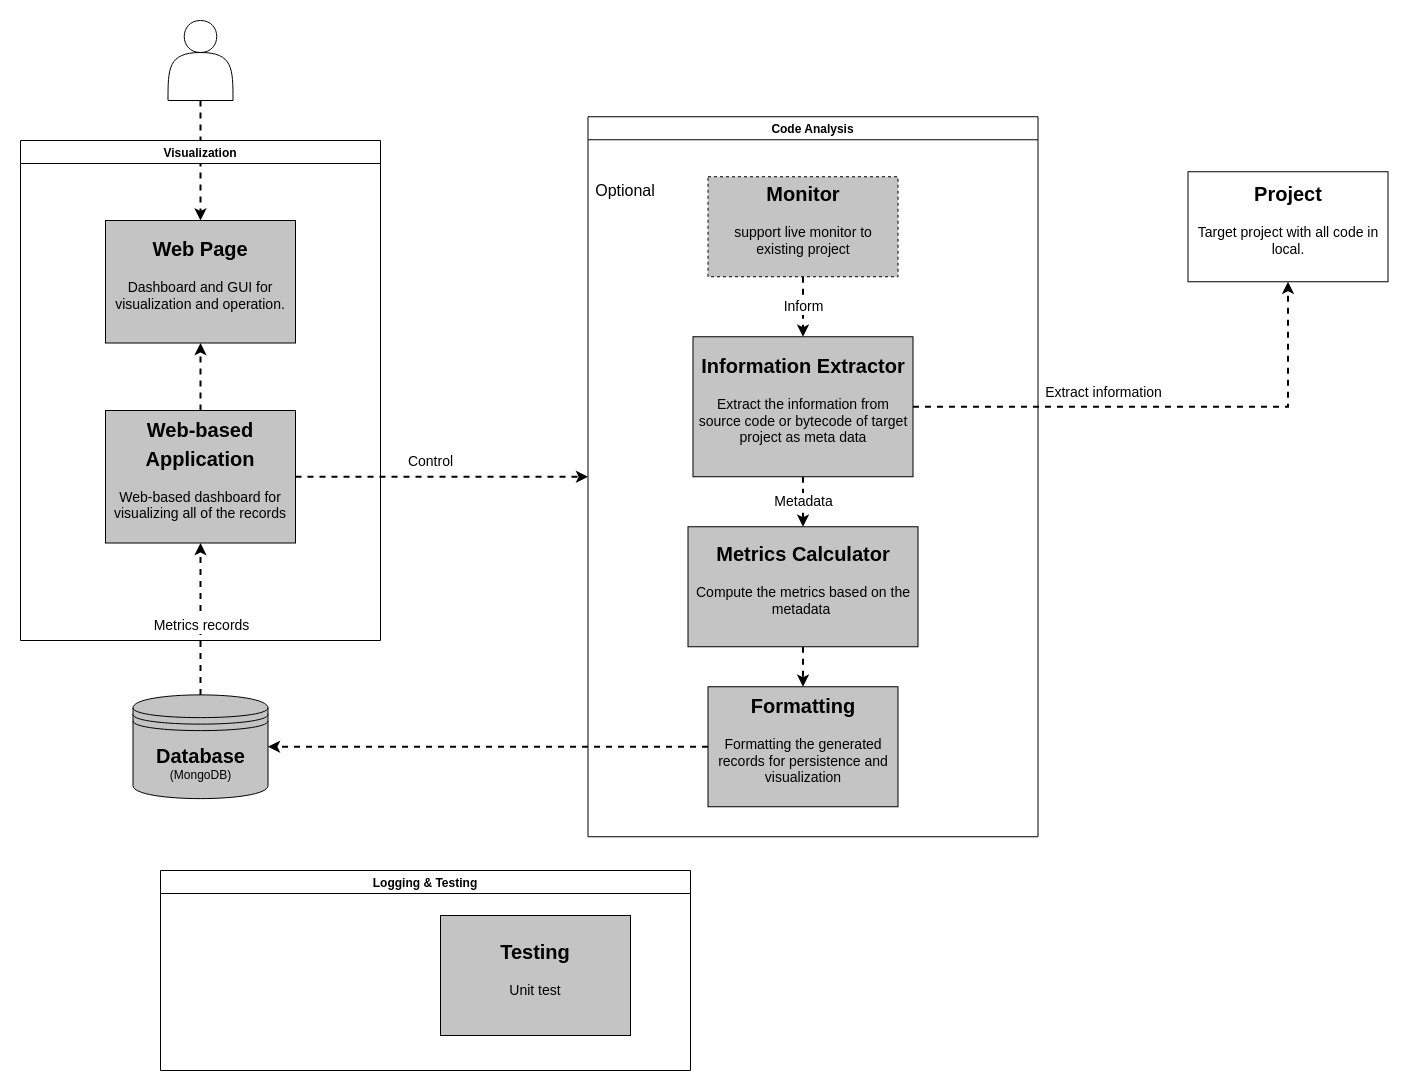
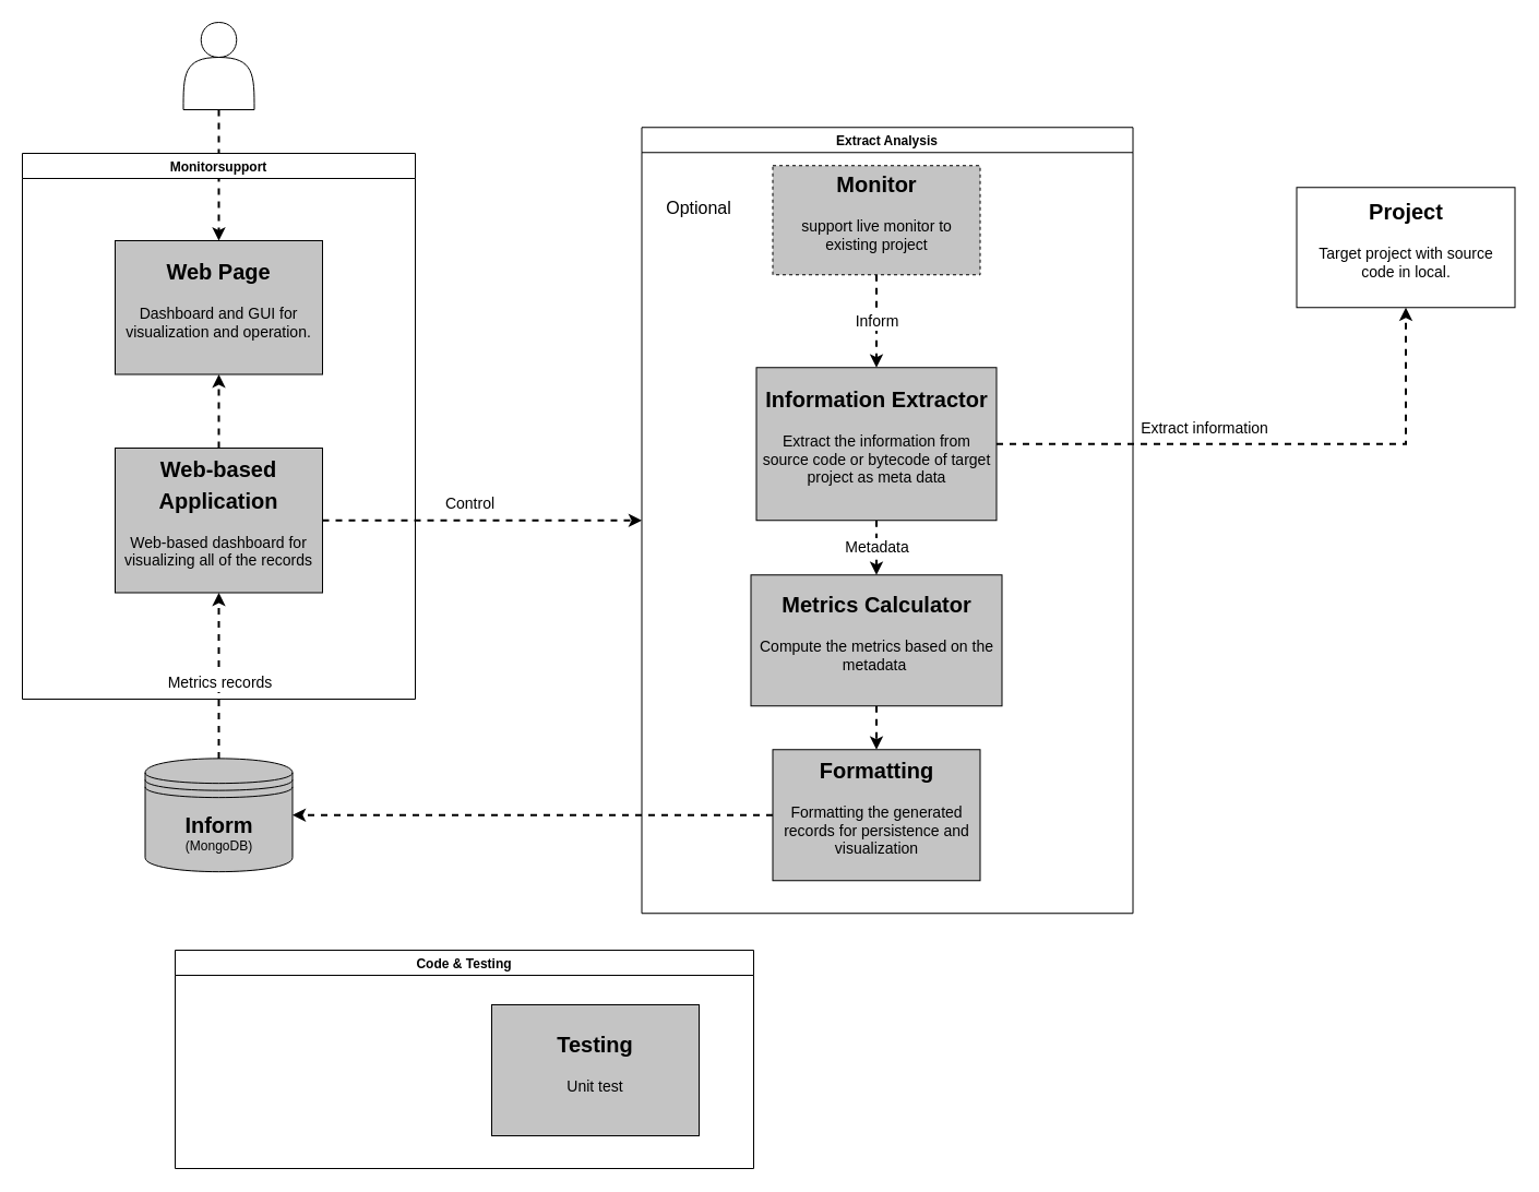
  <mxCell id="0" />
  <mxCell id="1" parent="0" />
  <mxCell id="2" style="rounded=0;orthogonalLoop=1;jettySize=auto;html=1;exitX=0.5;exitY=1;exitDx=0;exitDy=0;entryX=0.5;entryY=0;entryDx=0;entryDy=0;dashed=1;strokeWidth=2;horizontal=1;" parent="1" source="3" target="12" edge="1"><mxGeometry relative="1" as="geometry" /></mxCell>
  <mxCell id="3" value="" style="shape=actor;whiteSpace=wrap;html=1;strokeColor=#000000;horizontal=1;" parent="1" vertex="1"><mxGeometry x="167.5" y="20" width="65" height="80" as="geometry" /></mxCell>
- <mxCell id="4" value="&lt;h1&gt;&lt;font style=&quot;font-size: 20px&quot;&gt;Project&lt;/font&gt;&lt;/h1&gt;&lt;p&gt;&lt;font style=&quot;font-size: 14px&quot;&gt;Target project with all code in local.&lt;/font&gt;&lt;/p&gt;" style="text;html=1;strokeColor=#000000;fillColor=#ffffff;spacing=5;spacingTop=-20;whiteSpace=wrap;overflow=hidden;rounded=0;verticalAlign=middle;horizontal=1;align=center;labelPosition=center;verticalLabelPosition=middle;" parent="1" vertex="1"><mxGeometry x="1187.5" y="171.25" width="200" height="110" as="geometry" /></mxCell>
+ <mxCell id="4" value="&lt;h1&gt;&lt;font style=&quot;font-size: 20px&quot;&gt;Project&lt;/font&gt;&lt;/h1&gt;&lt;p&gt;&lt;font style=&quot;font-size: 14px&quot;&gt;Target project with source code in local.&lt;/font&gt;&lt;/p&gt;" style="text;html=1;strokeColor=#000000;fillColor=#ffffff;spacing=5;spacingTop=-20;whiteSpace=wrap;overflow=hidden;rounded=0;verticalAlign=middle;horizontal=1;align=center;labelPosition=center;verticalLabelPosition=middle;" parent="1" vertex="1"><mxGeometry x="1187.5" y="171.25" width="200" height="110" as="geometry" /></mxCell>
  <mxCell id="5" style="edgeStyle=orthogonalEdgeStyle;rounded=0;orthogonalLoop=1;jettySize=auto;html=1;entryX=0.5;entryY=1;entryDx=0;entryDy=0;dashed=1;strokeWidth=2;horizontal=1;" parent="1" source="27" target="11" edge="1"><mxGeometry relative="1" as="geometry" /></mxCell>
  <mxCell id="6" value="Metrics records" style="edgeLabel;html=1;align=center;verticalAlign=middle;resizable=0;points=[];fontSize=14;" parent="5" vertex="1" connectable="0"><mxGeometry x="-0.05" y="-70" relative="1" as="geometry"><mxPoint x="-70" y="1.75" as="offset" /></mxGeometry></mxCell>
  <mxCell id="7" style="edgeStyle=none;rounded=0;orthogonalLoop=1;jettySize=auto;html=1;exitX=0.5;exitY=1;exitDx=0;exitDy=0;shadow=0;dashed=1;dashPattern=1 1;strokeWidth=1;fontSize=12;fontColor=#000000;horizontal=1;" parent="1" edge="1"><mxGeometry relative="1" as="geometry"><mxPoint x="477.5" y="540" as="sourcePoint" /><mxPoint x="477.5" y="540" as="targetPoint" /></mxGeometry></mxCell>
  <mxCell id="8" style="edgeStyle=none;rounded=0;orthogonalLoop=1;jettySize=auto;html=1;exitX=0.5;exitY=1;exitDx=0;exitDy=0;shadow=0;dashed=1;dashPattern=1 1;strokeWidth=1;fontSize=12;fontColor=#000000;horizontal=1;" parent="1" edge="1"><mxGeometry relative="1" as="geometry"><mxPoint x="477.5" y="540" as="sourcePoint" /><mxPoint x="477.5" y="540" as="targetPoint" /></mxGeometry></mxCell>
- <mxCell id="9" value="Visualization" style="swimlane;horizontal=1;" parent="1" vertex="1"><mxGeometry x="20" y="140" width="360" height="500" as="geometry" /></mxCell>
+ <mxCell id="9" value="Monitorsupport" style="swimlane;horizontal=1;" parent="1" vertex="1"><mxGeometry x="20" y="140" width="360" height="500" as="geometry" /></mxCell>
  <mxCell id="10" style="edgeStyle=none;rounded=0;orthogonalLoop=1;jettySize=auto;html=1;exitX=0.5;exitY=0;exitDx=0;exitDy=0;entryX=0.5;entryY=1;entryDx=0;entryDy=0;dashed=1;strokeWidth=2;fontSize=14;" parent="9" source="11" target="12" edge="1"><mxGeometry relative="1" as="geometry" /></mxCell>
  <mxCell id="11" value="&lt;h1&gt;&lt;font style=&quot;font-size: 20px&quot;&gt;Web-based Application&lt;/font&gt;&lt;/h1&gt;&lt;p&gt;&lt;font style=&quot;font-size: 14px&quot;&gt;Web-based dashboard for visualizing all of the records&lt;/font&gt;&lt;/p&gt;" style="text;html=1;strokeColor=#000000;fillColor=#C4C4C4;spacing=5;spacingTop=-20;whiteSpace=wrap;overflow=hidden;rounded=0;verticalAlign=middle;horizontal=1;align=center;labelPosition=center;verticalLabelPosition=middle;shadow=0;" parent="9" vertex="1"><mxGeometry x="85" y="270" width="190" height="132.5" as="geometry" /></mxCell>
  <mxCell id="12" value="&lt;h1&gt;&lt;font style=&quot;font-size: 20px&quot;&gt;Web Page&lt;br&gt;&lt;/font&gt;&lt;/h1&gt;&lt;p&gt;&lt;font style=&quot;font-size: 14px&quot;&gt;Dashboard and GUI for visualization and operation.&lt;/font&gt;&lt;/p&gt;" style="text;html=1;strokeColor=#000000;fillColor=#C4C4C4;spacing=5;spacingTop=-20;whiteSpace=wrap;overflow=hidden;rounded=0;verticalAlign=middle;horizontal=1;align=center;labelPosition=center;verticalLabelPosition=middle;shadow=0;" parent="9" vertex="1"><mxGeometry x="85" y="80" width="190" height="122.5" as="geometry" /></mxCell>
- <mxCell id="13" value="Code Analysis" style="swimlane;horizontal=1;" parent="1" vertex="1"><mxGeometry x="587.5" y="116.25" width="450" height="720" as="geometry" /></mxCell>
+ <mxCell id="13" value="Extract Analysis" style="swimlane;horizontal=1;" parent="1" vertex="1"><mxGeometry x="587.5" y="116.25" width="450" height="720" as="geometry" /></mxCell>
  <mxCell id="14" style="edgeStyle=orthogonalEdgeStyle;rounded=0;orthogonalLoop=1;jettySize=auto;html=1;exitX=0.5;exitY=1;exitDx=0;exitDy=0;entryX=0.5;entryY=0;entryDx=0;entryDy=0;dashed=1;strokeWidth=2;horizontal=1;" parent="13" source="15" target="16" edge="1"><mxGeometry relative="1" as="geometry" /></mxCell>
  <mxCell id="15" value="&lt;h1&gt;&lt;font style=&quot;font-size: 20px&quot;&gt;Metrics Calculator&lt;/font&gt;&lt;/h1&gt;&lt;p&gt;&lt;font style=&quot;font-size: 14px&quot;&gt;Compute the metrics based on the metadata&amp;nbsp;&lt;/font&gt;&lt;/p&gt;" style="text;html=1;strokeColor=#000000;fillColor=#C4C4C4;spacing=5;spacingTop=-20;whiteSpace=wrap;overflow=hidden;rounded=0;verticalAlign=middle;horizontal=1;align=center;labelPosition=center;verticalLabelPosition=middle;shadow=0;" parent="13" vertex="1"><mxGeometry x="100" y="410" width="230" height="120" as="geometry" /></mxCell>
  <mxCell id="16" value="&lt;h1&gt;&lt;font style=&quot;font-size: 20px&quot;&gt;Formatting&lt;/font&gt;&lt;/h1&gt;&lt;p&gt;&lt;font style=&quot;font-size: 14px&quot;&gt;Formatting the generated records for persistence and visualization&lt;/font&gt;&lt;/p&gt;" style="text;html=1;strokeColor=#000000;fillColor=#C4C4C4;spacing=5;spacingTop=-20;whiteSpace=wrap;overflow=hidden;rounded=0;verticalAlign=middle;horizontal=1;align=center;labelPosition=center;verticalLabelPosition=middle;shadow=0;" parent="13" vertex="1"><mxGeometry x="120" y="570" width="190" height="120" as="geometry" /></mxCell>
  <mxCell id="17" value="Metadata" style="edgeStyle=orthogonalEdgeStyle;rounded=0;orthogonalLoop=1;jettySize=auto;html=1;exitX=0.5;exitY=1;exitDx=0;exitDy=0;entryX=0.5;entryY=0;entryDx=0;entryDy=0;dashed=1;strokeWidth=2;horizontal=1;fontSize=14;" parent="13" source="18" target="15" edge="1"><mxGeometry relative="1" as="geometry" /></mxCell>
  <mxCell id="18" value="&lt;h1&gt;&lt;font style=&quot;font-size: 20px&quot;&gt;Information Extractor&lt;/font&gt;&lt;/h1&gt;&lt;p&gt;&lt;font style=&quot;font-size: 14px&quot;&gt;Extract the information from source code or bytecode of target project as meta data&lt;/font&gt;&lt;/p&gt;" style="text;html=1;strokeColor=#000000;fillColor=#C4C4C4;spacing=5;spacingTop=-20;whiteSpace=wrap;overflow=hidden;rounded=0;verticalAlign=middle;horizontal=1;align=center;labelPosition=center;verticalLabelPosition=middle;shadow=0;" parent="13" vertex="1"><mxGeometry x="105" y="220" width="220" height="140" as="geometry" /></mxCell>
  <mxCell id="19" value="Inform" style="edgeStyle=orthogonalEdgeStyle;rounded=0;orthogonalLoop=1;jettySize=auto;html=1;exitX=0.5;exitY=1;exitDx=0;exitDy=0;entryX=0.5;entryY=0;entryDx=0;entryDy=0;dashed=1;strokeWidth=2;horizontal=1;fontSize=14;" parent="13" source="20" target="18" edge="1"><mxGeometry relative="1" as="geometry" /></mxCell>
- <mxCell id="20" value="&lt;h1&gt;&lt;font style=&quot;font-size: 20px&quot;&gt;Monitor&lt;/font&gt;&lt;/h1&gt;&lt;p&gt;&lt;span style=&quot;font-size: 14px&quot;&gt;support live monitor to existing project&lt;/span&gt;&lt;/p&gt;" style="text;html=1;strokeColor=#000000;fillColor=#C4C4C4;spacing=5;spacingTop=-20;whiteSpace=wrap;overflow=hidden;rounded=0;verticalAlign=middle;horizontal=1;align=center;labelPosition=center;verticalLabelPosition=middle;shadow=0;dashed=1;" parent="13" vertex="1"><mxGeometry x="120" y="60" width="190" height="100" as="geometry" /></mxCell>
- <mxCell id="21" value="Optional" style="text;html=1;strokeColor=none;fillColor=none;align=center;verticalAlign=middle;whiteSpace=wrap;rounded=0;dashed=1;fontSize=16;" parent="13" vertex="1"><mxGeometry x="17.5" y="63.75" width="40" height="20" as="geometry" /></mxCell>
- <mxCell id="22" value="Logging &amp; Testing" style="swimlane;horizontal=1;" parent="1" vertex="1"><mxGeometry x="160" y="870" width="530" height="200" as="geometry" /></mxCell>
- <mxCell id="23" value="&lt;h1&gt;&lt;font style=&quot;font-size: 20px&quot;&gt;Testing&lt;/font&gt;&lt;/h1&gt;&lt;p&gt;&lt;span style=&quot;font-size: 14px&quot;&gt;Unit test&lt;/span&gt;&lt;/p&gt;" style="text;html=1;strokeColor=#000000;fillColor=#C4C4C4;spacing=5;spacingTop=-20;whiteSpace=wrap;overflow=hidden;rounded=0;verticalAlign=middle;horizontal=1;align=center;labelPosition=center;verticalLabelPosition=middle;shadow=0;" parent="22" vertex="1"><mxGeometry x="280" y="45" width="190" height="120" as="geometry" /></mxCell>
+ <mxCell id="20" value="&lt;h1&gt;&lt;font style=&quot;font-size: 20px&quot;&gt;Monitor&lt;/font&gt;&lt;/h1&gt;&lt;p&gt;&lt;span style=&quot;font-size: 14px&quot;&gt;support live monitor to existing project&lt;/span&gt;&lt;/p&gt;" style="text;html=1;strokeColor=#000000;fillColor=#C4C4C4;spacing=5;spacingTop=-20;whiteSpace=wrap;overflow=hidden;rounded=0;verticalAlign=middle;horizontal=1;align=center;labelPosition=center;verticalLabelPosition=middle;shadow=0;dashed=1;" parent="13" vertex="1"><mxGeometry x="120" y="35" width="190" height="100" as="geometry" /></mxCell>
+ <mxCell id="21" value="Optional" style="text;html=1;strokeColor=none;fillColor=none;align=center;verticalAlign=middle;whiteSpace=wrap;rounded=0;dashed=1;fontSize=16;" parent="13" vertex="1"><mxGeometry x="32.5" y="63.75" width="40" height="20" as="geometry" /></mxCell>
+ <mxCell id="22" value="Code &amp; Testing" style="swimlane;horizontal=1;" parent="1" vertex="1"><mxGeometry x="160" y="870" width="530" height="200" as="geometry" /></mxCell>
+ <mxCell id="23" value="&lt;h1&gt;&lt;font style=&quot;font-size: 20px&quot;&gt;Testing&lt;/font&gt;&lt;/h1&gt;&lt;p&gt;&lt;span style=&quot;font-size: 14px&quot;&gt;Unit test&lt;/span&gt;&lt;/p&gt;" style="text;html=1;strokeColor=#000000;fillColor=#C4C4C4;spacing=5;spacingTop=-20;whiteSpace=wrap;overflow=hidden;rounded=0;verticalAlign=middle;horizontal=1;align=center;labelPosition=center;verticalLabelPosition=middle;shadow=0;" parent="22" vertex="1"><mxGeometry x="290" y="50" width="190" height="120" as="geometry" /></mxCell>
  <mxCell id="24" style="edgeStyle=orthogonalEdgeStyle;rounded=0;orthogonalLoop=1;jettySize=auto;html=1;exitX=1;exitY=0.5;exitDx=0;exitDy=0;entryX=0.5;entryY=1;entryDx=0;entryDy=0;dashed=1;strokeWidth=2;horizontal=1;fontSize=14;" parent="1" source="18" target="4" edge="1"><mxGeometry relative="1" as="geometry" /></mxCell>
  <mxCell id="25" value="Extract information" style="edgeLabel;html=1;align=center;verticalAlign=middle;resizable=0;points=[];horizontal=1;fontSize=14;" parent="24" vertex="1" connectable="0"><mxGeometry x="0.013" y="1" relative="1" as="geometry"><mxPoint x="-63.33" y="-14" as="offset" /></mxGeometry></mxCell>
  <mxCell id="26" style="edgeStyle=orthogonalEdgeStyle;rounded=0;orthogonalLoop=1;jettySize=auto;html=1;exitX=0;exitY=0.5;exitDx=0;exitDy=0;entryX=1;entryY=0.5;entryDx=0;entryDy=0;dashed=1;strokeWidth=2;horizontal=1;" parent="1" source="16" target="27" edge="1"><mxGeometry relative="1" as="geometry" /></mxCell>
- <mxCell id="27" value="&lt;font&gt;&lt;b style=&quot;font-size: 20px&quot;&gt;Database&lt;/b&gt;&lt;br&gt;&lt;font style=&quot;font-size: 12px&quot;&gt;(MongoDB)&lt;/font&gt;&lt;br&gt;&lt;/font&gt;" style="shape=datastore;whiteSpace=wrap;html=1;strokeColor=#000000;fillColor=#C4C4C4;fontSize=12;align=center;shadow=0;horizontal=1;" parent="1" vertex="1"><mxGeometry x="132.5" y="694.38" width="135" height="103.75" as="geometry" /></mxCell>
+ <mxCell id="27" value="&lt;font&gt;&lt;b style=&quot;font-size: 20px&quot;&gt;Inform&lt;/b&gt;&lt;br&gt;&lt;font style=&quot;font-size: 12px&quot;&gt;(MongoDB)&lt;/font&gt;&lt;br&gt;&lt;/font&gt;" style="shape=datastore;whiteSpace=wrap;html=1;strokeColor=#000000;fillColor=#C4C4C4;fontSize=12;align=center;shadow=0;horizontal=1;" parent="1" vertex="1"><mxGeometry x="132.5" y="694.38" width="135" height="103.75" as="geometry" /></mxCell>
  <mxCell id="28" style="edgeStyle=none;rounded=0;orthogonalLoop=1;jettySize=auto;html=1;exitX=1;exitY=0.5;exitDx=0;exitDy=0;entryX=0;entryY=0.5;entryDx=0;entryDy=0;dashed=1;strokeWidth=2;fontSize=14;" parent="1" source="11" target="13" edge="1"><mxGeometry relative="1" as="geometry" /></mxCell>
  <mxCell id="29" value="Control" style="edgeLabel;html=1;align=center;verticalAlign=middle;resizable=0;points=[];fontSize=14;" parent="28" vertex="1" connectable="0"><mxGeometry x="0.142" relative="1" as="geometry"><mxPoint x="-33" y="-16.25" as="offset" /></mxGeometry></mxCell>
